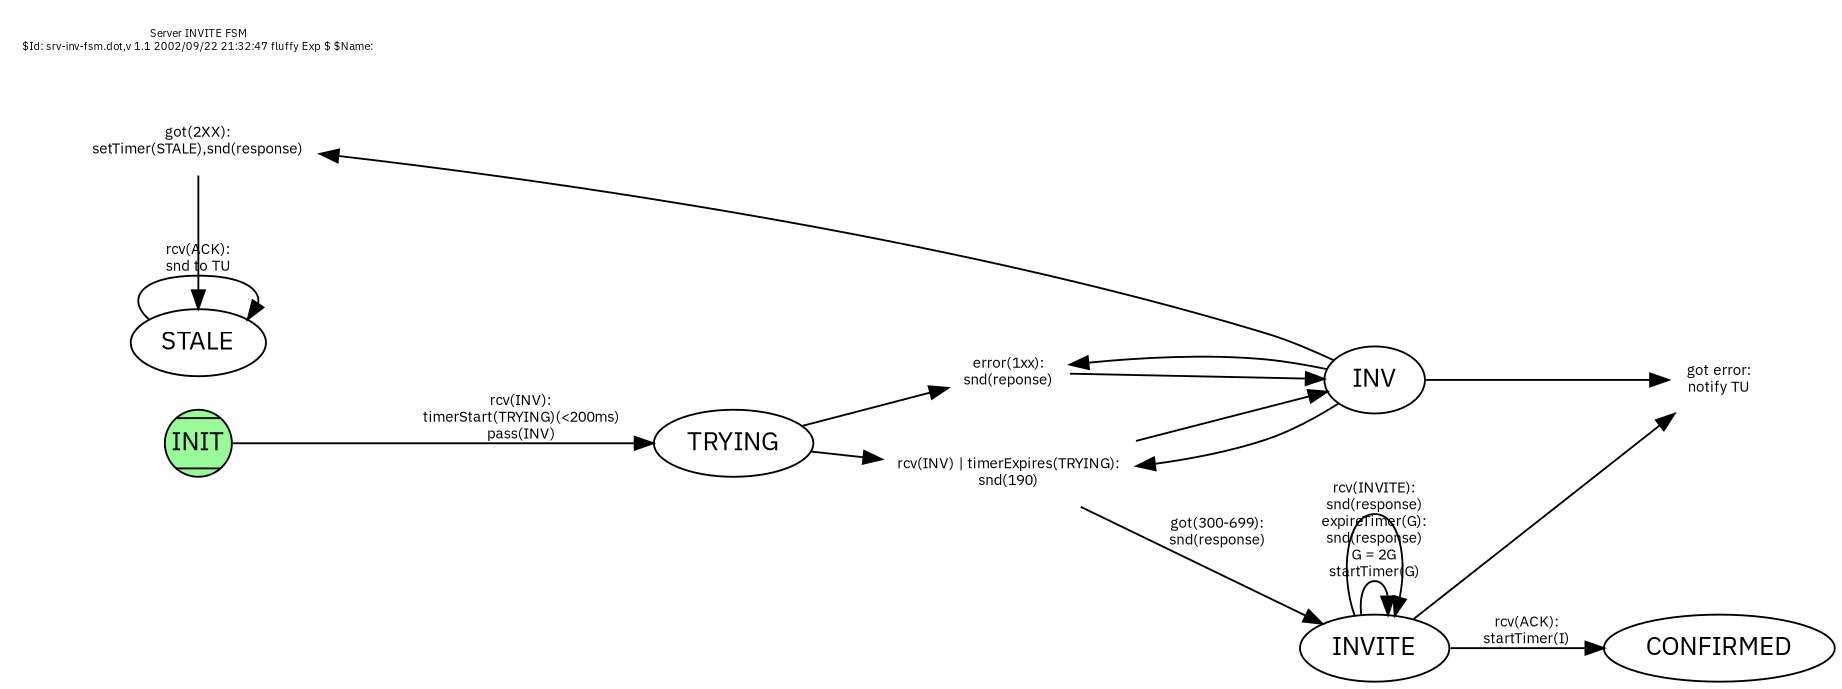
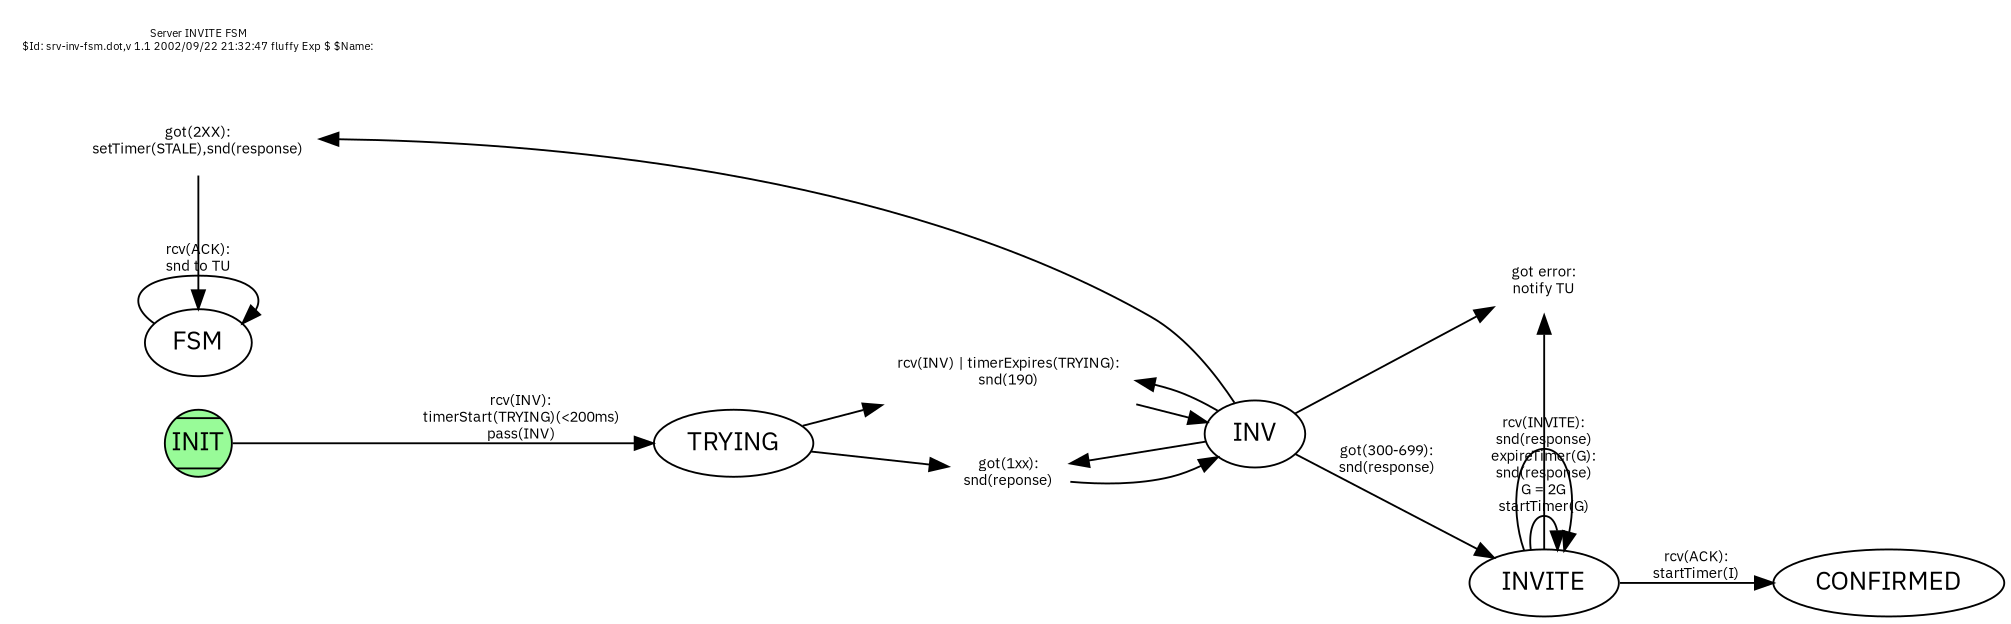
  digraph {
    compound=true
    fontname="IBM Plex Sans"
    fontsize=8
    labelfontname=Helvetica
    labelfontsize=8
    rankdir=LR
    node [fonstsize=8 fontname="IBM Plex Sans"]
    edge [arrowhead=normal fontname="IBM Plex Sans" fontsize=8]
-   n1 [fontsize=8 label="error(1xx):\nsnd(reponse)" shape=plaintext]
+   n1 [fontsize=8 label="got(1xx):\nsnd(reponse)" shape=plaintext]
    n2 [fontsize=8 label="rcv(INV) | timerExpires(TRYING):\nsnd(190)" shape=plaintext]
    n3 [label=INV]
    INIT [fillcolor=palegreen fixedsize=true shape=Mcircle style=filled]
    TRYING
    n6 [fontsize=8 label="got(2XX):\nsetTimer(STALE),snd(response)" shape=plaintext]
-   STALE
+   STALE [label=FSM]
    n8 [fontsize=8 label="got error:\nnotify TU" shape=plaintext]
    n9 [label=INVITE]
    CONFIRMED
    n11 [fontsize=6 label="Server INVITE FSM\n$Id: srv-inv-fsm.dot,v 1.1 2002/09/22 21:32:47 fluffy Exp $ $Name:" shape=plaintext]
    subgraph cluster_1 {
      style=invis
      n1
      n2
    }
    n1 -> n3
    n2 -> n3
    n3 -> n1
    n3 -> n2
    n3 -> n6 [constraint=false]
    n3 -> n8
-   n2 -> n9 [label="got(300-699):\nsnd(response)"]
+   n3 -> n9 [label="got(300-699):\nsnd(response)"]
    INIT -> TRYING [label="rcv(INV):\ntimerStart(TRYING)(<200ms)\npass(INV)"]
    TRYING -> n1
    TRYING -> n2
    n6 -> STALE [constraint=false]
    STALE -> STALE [label="rcv(ACK):\nsnd to TU"]
    n9 -> n8 [constraint=false]
    n9 -> n9 [label="expireTimer(G):\nsnd(response)\nG = 2G\nstartTimer(G)"]
    n9 -> n9 [label="rcv(INVITE):\nsnd(response)"]
    n9 -> CONFIRMED [label="rcv(ACK):\nstartTimer(I)"]
  }
